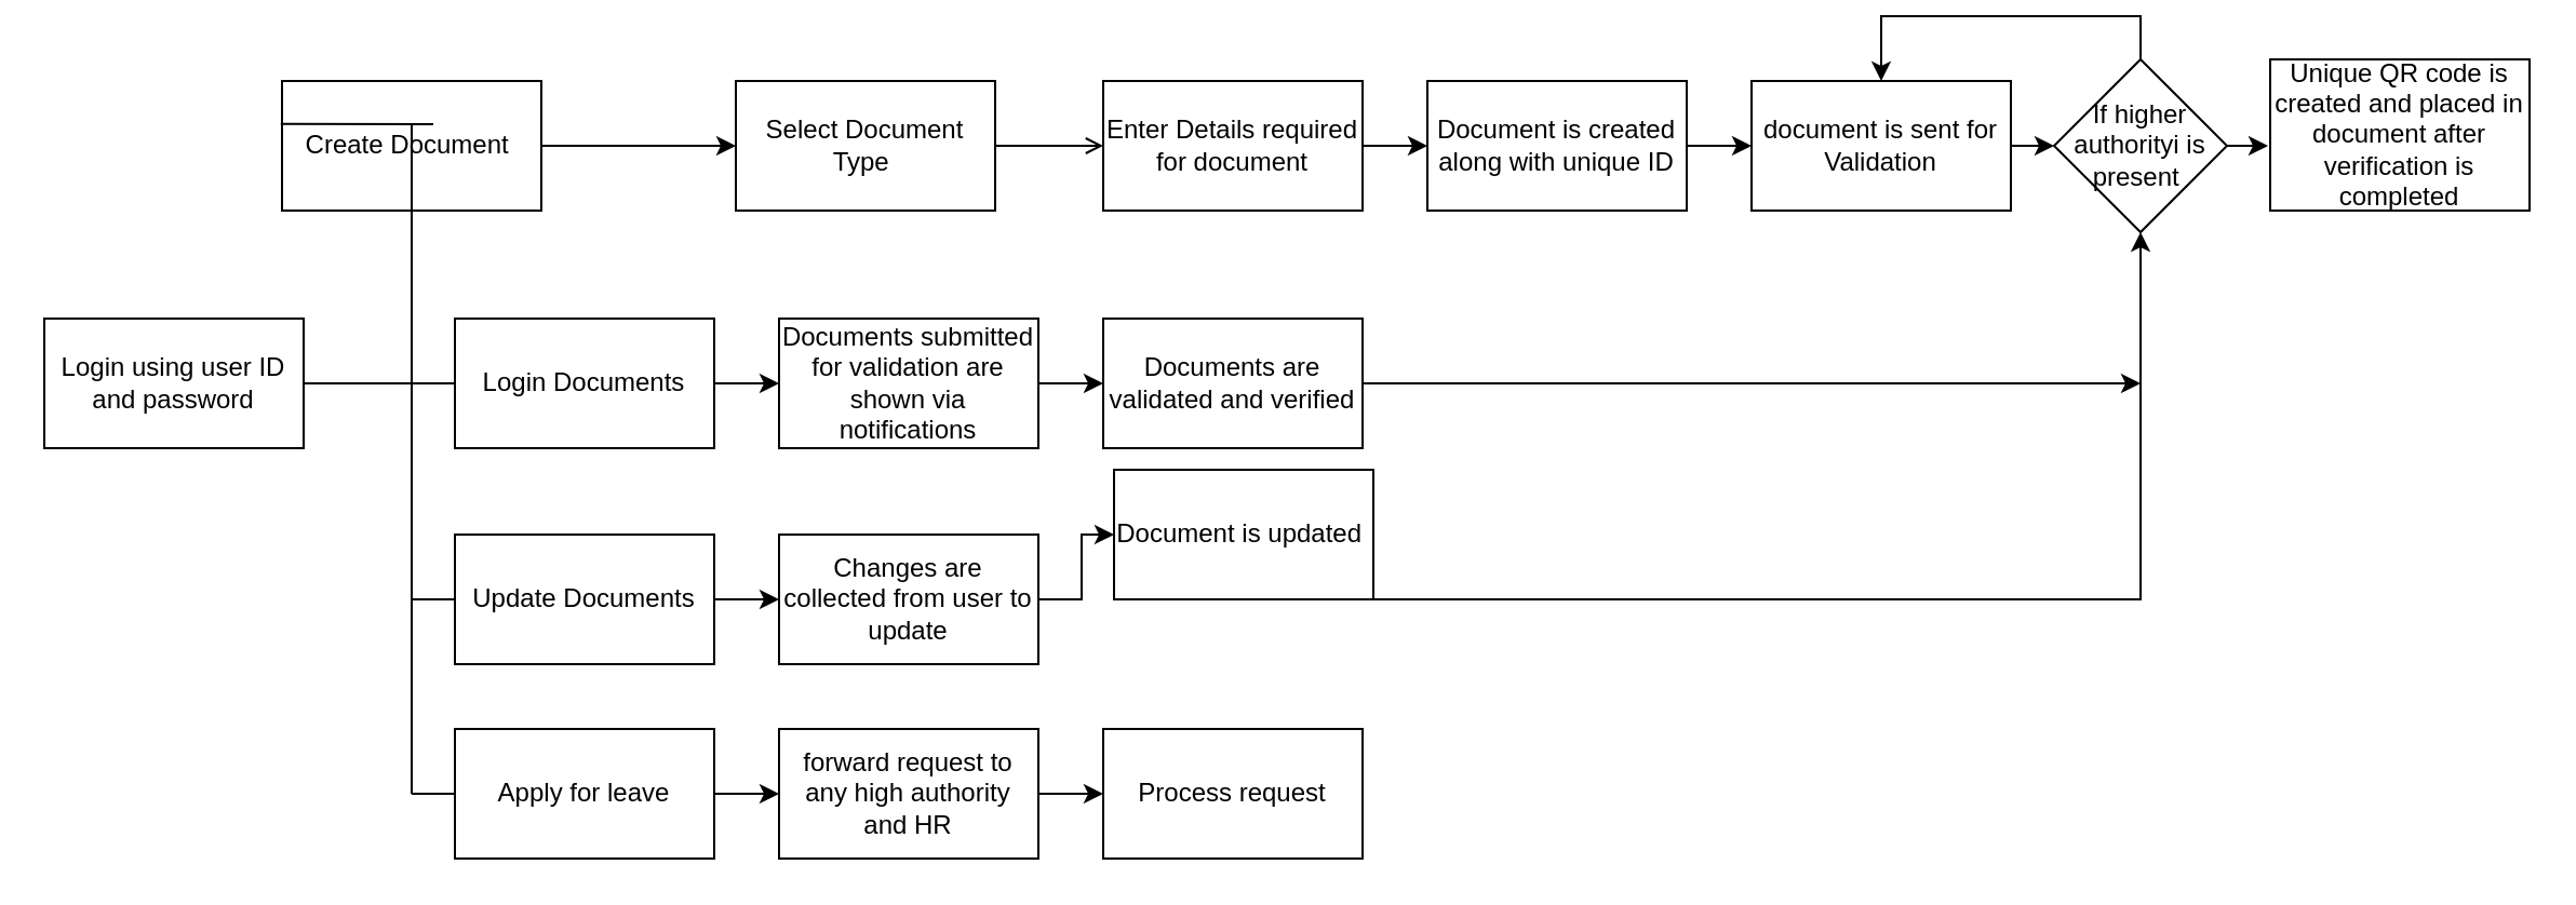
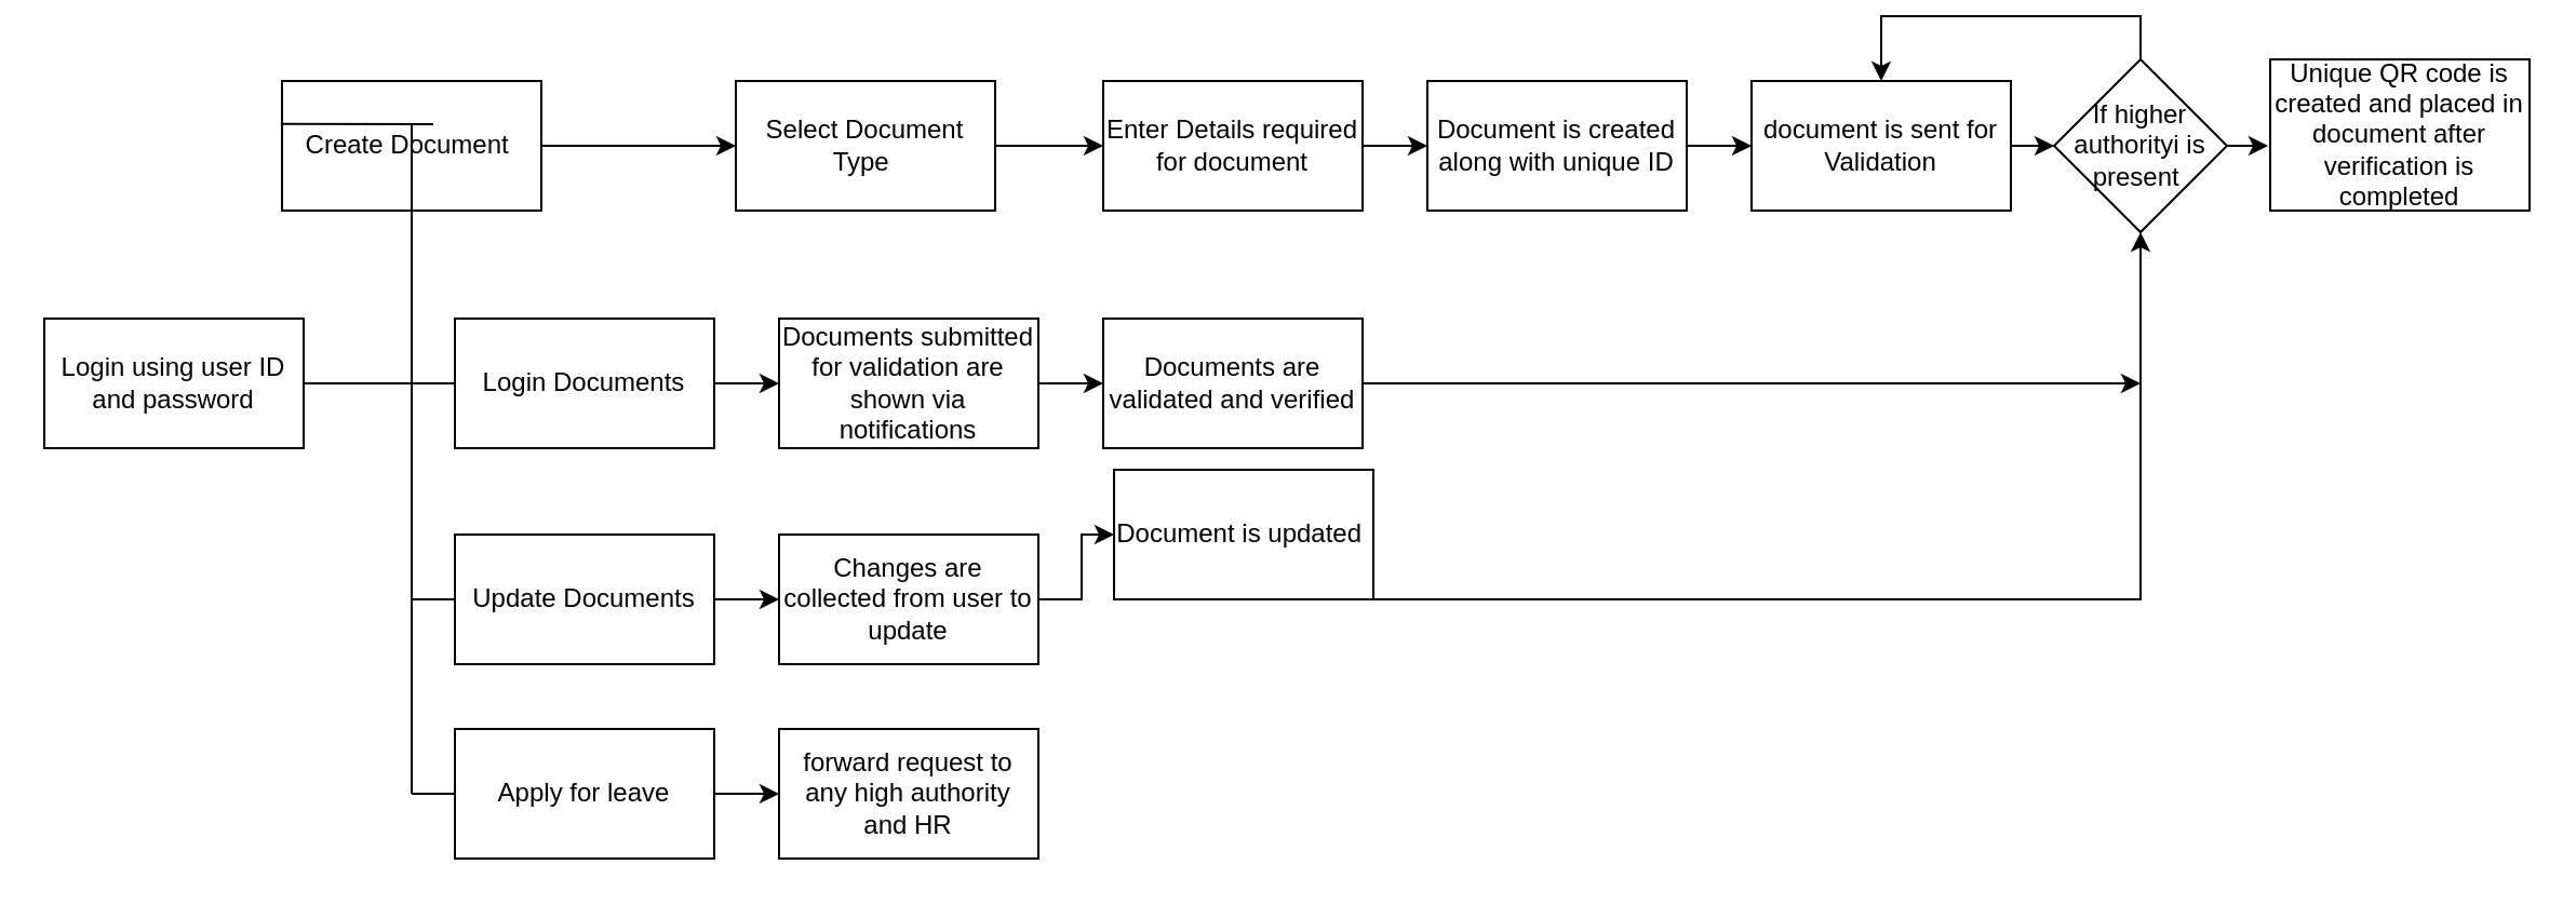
  <mxCell id="0" />
  <mxCell id="1" parent="0" />
  <mxCell id="2" value="Login using user ID and password" style="rounded=0;whiteSpace=wrap;html=1;" vertex="1" parent="1"><mxGeometry x="20" y="140" width="120" height="60" as="geometry" /></mxCell>
  <mxCell id="3" style="edgeStyle=orthogonalEdgeStyle;rounded=0;orthogonalLoop=1;jettySize=auto;html=1;exitX=1;exitY=0.5;exitDx=0;exitDy=0;entryX=0;entryY=0.5;entryDx=0;entryDy=0;" edge="1" parent="1" source="4" target="6"><mxGeometry relative="1" as="geometry" /></mxCell>
  <mxCell id="4" value="Create Document&amp;nbsp;" style="rounded=0;whiteSpace=wrap;html=1;" vertex="1" parent="1"><mxGeometry x="130" y="30" width="120" height="60" as="geometry" /></mxCell>
- <mxCell id="5" style="edgeStyle=orthogonalEdgeStyle;rounded=0;orthogonalLoop=1;jettySize=auto;html=1;exitX=1;exitY=0.5;exitDx=0;exitDy=0;entryX=0;entryY=0.5;entryDx=0;entryDy=0;endArrow=open;" edge="1" parent="1" source="6" target="8"><mxGeometry relative="1" as="geometry" /></mxCell>
+ <mxCell id="5" style="edgeStyle=orthogonalEdgeStyle;rounded=0;orthogonalLoop=1;jettySize=auto;html=1;exitX=1;exitY=0.5;exitDx=0;exitDy=0;entryX=0;entryY=0.5;entryDx=0;entryDy=0;" edge="1" parent="1" source="6" target="8"><mxGeometry relative="1" as="geometry" /></mxCell>
  <mxCell id="6" value="Select Document Type&amp;nbsp;" style="rounded=0;whiteSpace=wrap;html=1;" vertex="1" parent="1"><mxGeometry x="340" y="30" width="120" height="60" as="geometry" /></mxCell>
  <mxCell id="7" style="edgeStyle=orthogonalEdgeStyle;rounded=0;orthogonalLoop=1;jettySize=auto;html=1;exitX=1;exitY=0.5;exitDx=0;exitDy=0;entryX=0;entryY=0.5;entryDx=0;entryDy=0;" edge="1" parent="1" source="8" target="10"><mxGeometry relative="1" as="geometry" /></mxCell>
  <mxCell id="8" value="Enter Details required for document" style="rounded=0;whiteSpace=wrap;html=1;" vertex="1" parent="1"><mxGeometry x="510" y="30" width="120" height="60" as="geometry" /></mxCell>
  <mxCell id="9" style="edgeStyle=orthogonalEdgeStyle;rounded=0;orthogonalLoop=1;jettySize=auto;html=1;exitX=1;exitY=0.5;exitDx=0;exitDy=0;entryX=0;entryY=0.5;entryDx=0;entryDy=0;" edge="1" parent="1" source="10" target="12"><mxGeometry relative="1" as="geometry" /></mxCell>
  <mxCell id="10" value="Document is created along with unique ID" style="rounded=0;whiteSpace=wrap;html=1;" vertex="1" parent="1"><mxGeometry x="660" y="30" width="120" height="60" as="geometry" /></mxCell>
  <mxCell id="11" style="edgeStyle=orthogonalEdgeStyle;rounded=0;orthogonalLoop=1;jettySize=auto;html=1;exitX=1;exitY=0.5;exitDx=0;exitDy=0;entryX=0;entryY=0.5;entryDx=0;entryDy=0;" edge="1" parent="1" source="12" target="31"><mxGeometry relative="1" as="geometry" /></mxCell>
  <mxCell id="12" value="document is sent for Validation" style="rounded=0;whiteSpace=wrap;html=1;" vertex="1" parent="1"><mxGeometry x="810" y="30" width="120" height="60" as="geometry" /></mxCell>
  <mxCell id="13" style="edgeStyle=orthogonalEdgeStyle;rounded=0;orthogonalLoop=1;jettySize=auto;html=1;exitX=1;exitY=0.5;exitDx=0;exitDy=0;entryX=0;entryY=0.5;entryDx=0;entryDy=0;" edge="1" parent="1" source="14" target="16"><mxGeometry relative="1" as="geometry" /></mxCell>
  <mxCell id="14" value="Login Documents" style="rounded=0;whiteSpace=wrap;html=1;" vertex="1" parent="1"><mxGeometry x="210" y="140" width="120" height="60" as="geometry" /></mxCell>
  <mxCell id="15" value="" style="edgeStyle=orthogonalEdgeStyle;rounded=0;orthogonalLoop=1;jettySize=auto;html=1;" edge="1" parent="1" source="16" target="24"><mxGeometry relative="1" as="geometry" /></mxCell>
  <mxCell id="16" value="Documents submitted for validation are shown via notifications" style="rounded=0;whiteSpace=wrap;html=1;" vertex="1" parent="1"><mxGeometry x="360" y="140" width="120" height="60" as="geometry" /></mxCell>
  <mxCell id="17" style="edgeStyle=orthogonalEdgeStyle;rounded=0;orthogonalLoop=1;jettySize=auto;html=1;exitX=1;exitY=0.5;exitDx=0;exitDy=0;entryX=0.5;entryY=1;entryDx=0;entryDy=0;" edge="1" parent="1" source="18" target="31"><mxGeometry relative="1" as="geometry"><mxPoint x="870" y="269.667" as="targetPoint" /><Array as="points"><mxPoint x="990" y="270" /></Array></mxGeometry></mxCell>
  <mxCell id="18" value="Document is updated&amp;nbsp;" style="rounded=0;whiteSpace=wrap;html=1;" vertex="1" parent="1"><mxGeometry x="515" y="210" width="120" height="60" as="geometry" /></mxCell>
  <mxCell id="19" style="edgeStyle=orthogonalEdgeStyle;rounded=0;orthogonalLoop=1;jettySize=auto;html=1;exitX=1;exitY=0.5;exitDx=0;exitDy=0;entryX=0;entryY=0.5;entryDx=0;entryDy=0;" edge="1" parent="1" source="20" target="22"><mxGeometry relative="1" as="geometry" /></mxCell>
  <mxCell id="20" value="Update Documents" style="rounded=0;whiteSpace=wrap;html=1;" vertex="1" parent="1"><mxGeometry x="210" y="240" width="120" height="60" as="geometry" /></mxCell>
  <mxCell id="21" style="edgeStyle=orthogonalEdgeStyle;rounded=0;orthogonalLoop=1;jettySize=auto;html=1;exitX=1;exitY=0.5;exitDx=0;exitDy=0;entryX=0;entryY=0.5;entryDx=0;entryDy=0;" edge="1" parent="1" source="22" target="18"><mxGeometry relative="1" as="geometry" /></mxCell>
  <mxCell id="22" value="Changes are collected from user to update" style="rounded=0;whiteSpace=wrap;html=1;" vertex="1" parent="1"><mxGeometry x="360" y="240" width="120" height="60" as="geometry" /></mxCell>
  <mxCell id="23" style="edgeStyle=orthogonalEdgeStyle;rounded=0;orthogonalLoop=1;jettySize=auto;html=1;exitX=1;exitY=0.5;exitDx=0;exitDy=0;" edge="1" parent="1" source="24"><mxGeometry relative="1" as="geometry"><mxPoint x="990" y="170" as="targetPoint" /></mxGeometry></mxCell>
  <mxCell id="24" value="Documents are validated and verified" style="rounded=0;whiteSpace=wrap;html=1;" vertex="1" parent="1"><mxGeometry x="510" y="140" width="120" height="60" as="geometry" /></mxCell>
  <mxCell id="25" value="" style="endArrow=none;html=1;rounded=0;" edge="1" parent="1"><mxGeometry width="50" height="50" relative="1" as="geometry"><mxPoint y="360" as="sourcePoint" x="190" /><mxPoint y="50" as="targetPoint" x="190" /><Array as="points"><mxPoint y="240" x="190" /></Array></mxGeometry></mxCell>
  <mxCell id="26" value="" style="endArrow=none;html=1;rounded=0;exitX=1;exitY=0.5;exitDx=0;exitDy=0;" edge="1" parent="1" source="2"><mxGeometry width="50" height="50" relative="1" as="geometry"><mxPoint x="160" y="220" as="sourcePoint" /><mxPoint x="210" y="170" as="targetPoint" /></mxGeometry></mxCell>
  <mxCell id="27" value="" style="endArrow=none;html=1;rounded=0;entryX=-0.005;entryY=0.332;entryDx=0;entryDy=0;entryPerimeter=0;" edge="1" parent="1" target="4"><mxGeometry width="50" height="50" relative="1" as="geometry"><mxPoint y="50" as="sourcePoint" x="190" /><mxPoint x="600" y="200" as="targetPoint" /><Array as="points"><mxPoint x="200" y="50" /></Array></mxGeometry></mxCell>
  <mxCell id="28" value="" style="endArrow=none;html=1;rounded=0;entryX=0;entryY=0.5;entryDx=0;entryDy=0;" edge="1" parent="1" target="20"><mxGeometry width="50" height="50" relative="1" as="geometry"><mxPoint y="270" as="sourcePoint" x="190" /><mxPoint x="260" y="260" as="targetPoint" /></mxGeometry></mxCell>
  <mxCell id="29" style="edgeStyle=orthogonalEdgeStyle;rounded=0;orthogonalLoop=1;jettySize=auto;html=1;exitX=0.5;exitY=0;exitDx=0;exitDy=0;entryX=0.5;entryY=0;entryDx=0;entryDy=0;" edge="1" parent="1" source="31" target="12"><mxGeometry relative="1" as="geometry"><mxPoint x="990" y="-40" as="targetPoint" /></mxGeometry></mxCell>
  <mxCell id="30" style="edgeStyle=orthogonalEdgeStyle;rounded=0;orthogonalLoop=1;jettySize=auto;html=1;exitX=1;exitY=0.5;exitDx=0;exitDy=0;entryX=-0.008;entryY=0.567;entryDx=0;entryDy=0;entryPerimeter=0;" edge="1" parent="1" source="31" target="32"><mxGeometry relative="1" as="geometry" /></mxCell>
  <mxCell id="31" value="If higher authorityi is present&amp;nbsp;" style="rhombus;whiteSpace=wrap;html=1;" vertex="1" parent="1"><mxGeometry x="950" y="20" width="80" height="80" as="geometry" /></mxCell>
  <mxCell id="32" value="Unique QR code is created and placed in document after verification is completed" style="rounded=0;whiteSpace=wrap;html=1;" vertex="1" parent="1"><mxGeometry x="1050" y="20" width="120" height="70" as="geometry" /></mxCell>
  <mxCell id="33" style="edgeStyle=orthogonalEdgeStyle;rounded=0;orthogonalLoop=1;jettySize=auto;html=1;exitX=1;exitY=0.5;exitDx=0;exitDy=0;entryX=0;entryY=0.5;entryDx=0;entryDy=0;" edge="1" parent="1" source="34" target="36"><mxGeometry relative="1" as="geometry" /></mxCell>
  <mxCell id="34" value="Apply for leave" style="rounded=0;whiteSpace=wrap;html=1;" vertex="1" parent="1"><mxGeometry x="210" y="330" width="120" height="60" as="geometry" /></mxCell>
- <mxCell id="35" style="edgeStyle=orthogonalEdgeStyle;rounded=0;orthogonalLoop=1;jettySize=auto;html=1;exitX=1;exitY=0.5;exitDx=0;exitDy=0;entryX=0;entryY=0.5;entryDx=0;entryDy=0;" edge="1" parent="1" source="36" target="37"><mxGeometry relative="1" as="geometry"><mxPoint x="500" y="360.105" as="targetPoint" /></mxGeometry></mxCell>
  <mxCell id="36" value="forward request to any high authority and HR" style="rounded=0;whiteSpace=wrap;html=1;" vertex="1" parent="1"><mxGeometry x="360" y="330" width="120" height="60" as="geometry" /></mxCell>
- <mxCell id="37" value="Process request" style="rounded=0;whiteSpace=wrap;html=1;" vertex="1" parent="1"><mxGeometry x="510" y="330" width="120" height="60" as="geometry" /></mxCell>
  <mxCell id="38" value="" style="endArrow=none;html=1;rounded=0;entryX=0;entryY=0.5;entryDx=0;entryDy=0;" edge="1" parent="1" target="34"><mxGeometry width="50" height="50" relative="1" as="geometry"><mxPoint y="360" as="sourcePoint" x="190" /><mxPoint x="240" y="310" as="targetPoint" /></mxGeometry></mxCell>
